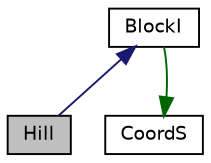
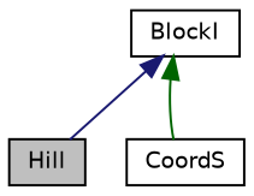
  digraph {
    node [color=black fillcolor=white fontname=Helvetica fontsize=10 shape=record style=filled]
    edge [dir=back fontname=Helvetica fontsize=10 labelfontname=Helvetica labelfontsize=10 style=solid]
    n1 [fillcolor=grey75 fontcolor=black height=0.2 label=Hill width=0.4]
    n2 [height=0.2 label=BlockI width=0.4]
    n3 [height=0.2 label=CoordS width=0.4]
    n2 -> n1 [color=midnightblue]
-   n3 -> n2 [color=darkgreen]
+   n2 -> n3 [color=darkgreen]
  }
